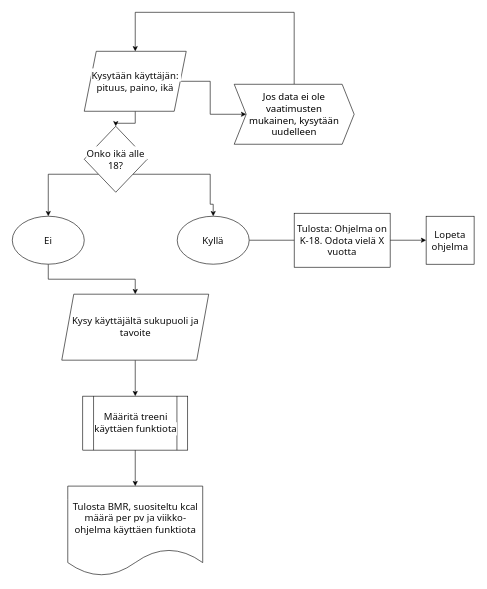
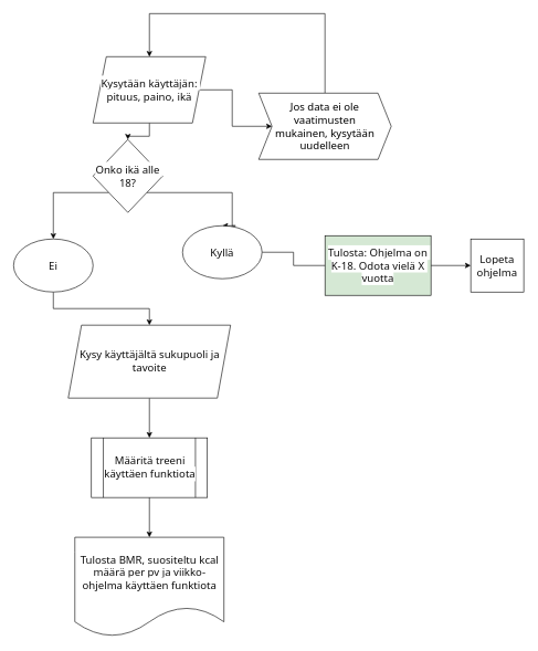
  <mxCell id="0" />
  <mxCell id="1" parent="0" />
  <mxCell id="2" value="" style="edgeStyle=orthogonalEdgeStyle;rounded=0;orthogonalLoop=1;jettySize=auto;html=1;" edge="1" parent="1" source="4" target="7"><mxGeometry relative="1" as="geometry" /></mxCell>
  <mxCell id="3" value="" style="edgeStyle=orthogonalEdgeStyle;rounded=0;orthogonalLoop=1;jettySize=auto;html=1;entryX=0;entryY=0.5;entryDx=0;entryDy=0;" edge="1" parent="1" source="4" target="21"><mxGeometry relative="1" as="geometry"><mxPoint x="390" y="195" as="targetPoint" /></mxGeometry></mxCell>
  <mxCell id="4" value="&lt;div&gt;&lt;span style=&quot;color: rgb(13, 13, 13); font-family: Söhne, ui-sans-serif, system-ui, -apple-system, &amp;quot;Segoe UI&amp;quot;, Roboto, Ubuntu, Cantarell, &amp;quot;Noto Sans&amp;quot;, sans-serif, &amp;quot;Helvetica Neue&amp;quot;, Arial, &amp;quot;Apple Color Emoji&amp;quot;, &amp;quot;Segoe UI Emoji&amp;quot;, &amp;quot;Segoe UI Symbol&amp;quot;, &amp;quot;Noto Color Emoji&amp;quot;; font-size: 16px; text-align: left; white-space-collapse: preserve; background-color: rgb(255, 255, 255);&quot;&gt;Kysytään k&lt;/span&gt;&lt;span style=&quot;background-color: rgb(255, 255, 255); color: rgb(13, 13, 13); font-family: Söhne, ui-sans-serif, system-ui, -apple-system, &amp;quot;Segoe UI&amp;quot;, Roboto, Ubuntu, Cantarell, &amp;quot;Noto Sans&amp;quot;, sans-serif, &amp;quot;Helvetica Neue&amp;quot;, Arial, &amp;quot;Apple Color Emoji&amp;quot;, &amp;quot;Segoe UI Emoji&amp;quot;, &amp;quot;Segoe UI Symbol&amp;quot;, &amp;quot;Noto Color Emoji&amp;quot;; font-size: 16px; text-align: left; white-space-collapse: preserve;&quot;&gt;äyttäjän: pituus, paino, ikä&lt;/span&gt;&lt;/div&gt;" style="shape=parallelogram;perimeter=parallelogramPerimeter;whiteSpace=wrap;html=1;fixedSize=1;" vertex="1" parent="1"><mxGeometry x="140" y="85" width="170" height="100" as="geometry" /></mxCell>
  <mxCell id="5" value="" style="edgeStyle=orthogonalEdgeStyle;rounded=0;orthogonalLoop=1;jettySize=auto;html=1;entryX=0.5;entryY=0;entryDx=0;entryDy=0;" edge="1" parent="1" source="7" target="13"><mxGeometry relative="1" as="geometry"><mxPoint x="22.5" y="290" as="targetPoint" /><Array as="points"><mxPoint x="80" y="290" /></Array></mxGeometry></mxCell>
  <mxCell id="6" value="" style="edgeStyle=orthogonalEdgeStyle;rounded=0;orthogonalLoop=1;jettySize=auto;html=1;entryX=0.5;entryY=0;entryDx=0;entryDy=0;" edge="1" parent="1" source="7" target="11"><mxGeometry relative="1" as="geometry"><mxPoint x="375" y="290" as="targetPoint" /><Array as="points"><mxPoint x="350" y="290" /><mxPoint x="350" y="340" /><mxPoint x="355" y="340" /></Array></mxGeometry></mxCell>
  <mxCell id="7" value="&lt;span style=&quot;color: rgb(13, 13, 13); font-family: Söhne, ui-sans-serif, system-ui, -apple-system, &amp;quot;Segoe UI&amp;quot;, Roboto, Ubuntu, Cantarell, &amp;quot;Noto Sans&amp;quot;, sans-serif, &amp;quot;Helvetica Neue&amp;quot;, Arial, &amp;quot;Apple Color Emoji&amp;quot;, &amp;quot;Segoe UI Emoji&amp;quot;, &amp;quot;Segoe UI Symbol&amp;quot;, &amp;quot;Noto Color Emoji&amp;quot;; font-size: 16px; text-align: left; white-space-collapse: preserve; background-color: rgb(255, 255, 255);&quot;&gt;Onko ikä alle 18?&lt;/span&gt;" style="rhombus;whiteSpace=wrap;html=1;" vertex="1" parent="1"><mxGeometry x="140" y="210" width="105" height="110" as="geometry" /></mxCell>
  <mxCell id="8" value="" style="edgeStyle=orthogonalEdgeStyle;rounded=0;orthogonalLoop=1;jettySize=auto;html=1;" edge="1" parent="1" source="9" target="19"><mxGeometry relative="1" as="geometry" /></mxCell>
- <mxCell id="9" value="&lt;span style=&quot;color: rgb(13, 13, 13); font-family: Söhne, ui-sans-serif, system-ui, -apple-system, &amp;quot;Segoe UI&amp;quot;, Roboto, Ubuntu, Cantarell, &amp;quot;Noto Sans&amp;quot;, sans-serif, &amp;quot;Helvetica Neue&amp;quot;, Arial, &amp;quot;Apple Color Emoji&amp;quot;, &amp;quot;Segoe UI Emoji&amp;quot;, &amp;quot;Segoe UI Symbol&amp;quot;, &amp;quot;Noto Color Emoji&amp;quot;; font-size: 16px; text-align: left; white-space-collapse: preserve; background-color: rgb(255, 255, 255);&quot;&gt;Tulosta: Ohjelma on K-18. Odota vielä X vuotta&lt;/span&gt;" style="rounded=0;whiteSpace=wrap;html=1;" vertex="1" parent="1"><mxGeometry x="490" y="355" width="160" height="90" as="geometry" /></mxCell>
+ <mxCell id="9" value="&lt;span style=&quot;color: rgb(13, 13, 13); font-family: Söhne, ui-sans-serif, system-ui, -apple-system, &amp;quot;Segoe UI&amp;quot;, Roboto, Ubuntu, Cantarell, &amp;quot;Noto Sans&amp;quot;, sans-serif, &amp;quot;Helvetica Neue&amp;quot;, Arial, &amp;quot;Apple Color Emoji&amp;quot;, &amp;quot;Segoe UI Emoji&amp;quot;, &amp;quot;Segoe UI Symbol&amp;quot;, &amp;quot;Noto Color Emoji&amp;quot;; font-size: 16px; text-align: left; white-space-collapse: preserve; background-color: rgb(255, 255, 255);&quot;&gt;Tulosta: Ohjelma on K-18. Odota vielä X vuotta&lt;/span&gt;" style="rounded=0;whiteSpace=wrap;html=1;fillColor=#d5e8d4;" vertex="1" parent="1"><mxGeometry x="490" y="355" width="160" height="90" as="geometry" /></mxCell>
  <mxCell id="10" value="" style="edgeStyle=orthogonalEdgeStyle;rounded=0;orthogonalLoop=1;jettySize=auto;html=1;endArrow=none;" edge="1" parent="1" source="11" target="9"><mxGeometry relative="1" as="geometry" /></mxCell>
- <mxCell id="11" value="&lt;span style=&quot;color: rgb(13, 13, 13); font-family: Söhne, ui-sans-serif, system-ui, -apple-system, &amp;quot;Segoe UI&amp;quot;, Roboto, Ubuntu, Cantarell, &amp;quot;Noto Sans&amp;quot;, sans-serif, &amp;quot;Helvetica Neue&amp;quot;, Arial, &amp;quot;Apple Color Emoji&amp;quot;, &amp;quot;Segoe UI Emoji&amp;quot;, &amp;quot;Segoe UI Symbol&amp;quot;, &amp;quot;Noto Color Emoji&amp;quot;; font-size: 16px; text-align: left; white-space-collapse: preserve; background-color: rgb(255, 255, 255);&quot;&gt;Kyllä&lt;/span&gt;" style="ellipse;whiteSpace=wrap;html=1;" vertex="1" parent="1"><mxGeometry x="295" y="360" width="120" height="80" as="geometry" /></mxCell>
+ <mxCell id="11" value="&lt;span style=&quot;color: rgb(13, 13, 13); font-family: Söhne, ui-sans-serif, system-ui, -apple-system, &amp;quot;Segoe UI&amp;quot;, Roboto, Ubuntu, Cantarell, &amp;quot;Noto Sans&amp;quot;, sans-serif, &amp;quot;Helvetica Neue&amp;quot;, Arial, &amp;quot;Apple Color Emoji&amp;quot;, &amp;quot;Segoe UI Emoji&amp;quot;, &amp;quot;Segoe UI Symbol&amp;quot;, &amp;quot;Noto Color Emoji&amp;quot;; font-size: 16px; text-align: left; white-space-collapse: preserve; background-color: rgb(255, 255, 255);&quot;&gt;Kyllä&lt;/span&gt;" style="ellipse;whiteSpace=wrap;html=1;" vertex="1" parent="1"><mxGeometry x="275" y="340" width="120" height="80" as="geometry" /></mxCell>
  <mxCell id="12" value="" style="edgeStyle=orthogonalEdgeStyle;rounded=0;orthogonalLoop=1;jettySize=auto;html=1;" edge="1" parent="1" source="13" target="15"><mxGeometry relative="1" as="geometry" /></mxCell>
  <mxCell id="13" value="&lt;span style=&quot;color: rgb(13, 13, 13); font-family: Söhne, ui-sans-serif, system-ui, -apple-system, &amp;quot;Segoe UI&amp;quot;, Roboto, Ubuntu, Cantarell, &amp;quot;Noto Sans&amp;quot;, sans-serif, &amp;quot;Helvetica Neue&amp;quot;, Arial, &amp;quot;Apple Color Emoji&amp;quot;, &amp;quot;Segoe UI Emoji&amp;quot;, &amp;quot;Segoe UI Symbol&amp;quot;, &amp;quot;Noto Color Emoji&amp;quot;; font-size: 16px; text-align: left; white-space-collapse: preserve; background-color: rgb(255, 255, 255);&quot;&gt;Ei&lt;/span&gt;" style="ellipse;whiteSpace=wrap;html=1;" vertex="1" parent="1"><mxGeometry x="20" y="360" width="120" height="80" as="geometry" /></mxCell>
  <mxCell id="14" value="" style="edgeStyle=orthogonalEdgeStyle;rounded=0;orthogonalLoop=1;jettySize=auto;html=1;" edge="1" parent="1" source="15" target="17"><mxGeometry relative="1" as="geometry" /></mxCell>
  <mxCell id="15" value="&lt;span style=&quot;color: rgb(13, 13, 13); font-family: Söhne, ui-sans-serif, system-ui, -apple-system, &amp;quot;Segoe UI&amp;quot;, Roboto, Ubuntu, Cantarell, &amp;quot;Noto Sans&amp;quot;, sans-serif, &amp;quot;Helvetica Neue&amp;quot;, Arial, &amp;quot;Apple Color Emoji&amp;quot;, &amp;quot;Segoe UI Emoji&amp;quot;, &amp;quot;Segoe UI Symbol&amp;quot;, &amp;quot;Noto Color Emoji&amp;quot;; font-size: 16px; text-align: left; white-space-collapse: preserve; background-color: rgb(255, 255, 255);&quot;&gt;Kysy käyttäjältä sukupuoli ja tavoite&lt;/span&gt;" style="shape=parallelogram;perimeter=parallelogramPerimeter;whiteSpace=wrap;html=1;fixedSize=1;" vertex="1" parent="1"><mxGeometry x="102.5" y="490" width="245" height="110" as="geometry" /></mxCell>
  <mxCell id="16" value="" style="edgeStyle=orthogonalEdgeStyle;rounded=0;orthogonalLoop=1;jettySize=auto;html=1;" edge="1" parent="1" source="17" target="18"><mxGeometry relative="1" as="geometry" /></mxCell>
  <mxCell id="17" value="&lt;span style=&quot;color: rgb(13, 13, 13); font-family: Söhne, ui-sans-serif, system-ui, -apple-system, &amp;quot;Segoe UI&amp;quot;, Roboto, Ubuntu, Cantarell, &amp;quot;Noto Sans&amp;quot;, sans-serif, &amp;quot;Helvetica Neue&amp;quot;, Arial, &amp;quot;Apple Color Emoji&amp;quot;, &amp;quot;Segoe UI Emoji&amp;quot;, &amp;quot;Segoe UI Symbol&amp;quot;, &amp;quot;Noto Color Emoji&amp;quot;; font-size: 16px; text-align: left; white-space-collapse: preserve; background-color: rgb(255, 255, 255);&quot;&gt;Määritä treeni käyttäen funktiota&lt;/span&gt;" style="shape=process;whiteSpace=wrap;html=1;backgroundOutline=1;" vertex="1" parent="1"><mxGeometry x="137.5" y="660" width="175" height="90" as="geometry" /></mxCell>
  <mxCell id="18" value="&lt;span style=&quot;color: rgb(13, 13, 13); font-family: Söhne, ui-sans-serif, system-ui, -apple-system, &amp;quot;Segoe UI&amp;quot;, Roboto, Ubuntu, Cantarell, &amp;quot;Noto Sans&amp;quot;, sans-serif, &amp;quot;Helvetica Neue&amp;quot;, Arial, &amp;quot;Apple Color Emoji&amp;quot;, &amp;quot;Segoe UI Emoji&amp;quot;, &amp;quot;Segoe UI Symbol&amp;quot;, &amp;quot;Noto Color Emoji&amp;quot;; font-size: 16px; text-align: left; white-space-collapse: preserve; background-color: rgb(255, 255, 255);&quot;&gt;Tulosta BMR, suositeltu kcal määrä per pv ja viikko-ohjelma käyttäen funktiota&lt;/span&gt;" style="shape=document;whiteSpace=wrap;html=1;boundedLbl=1;" vertex="1" parent="1"><mxGeometry x="112.5" y="810" width="225" height="150" as="geometry" /></mxCell>
  <mxCell id="19" value="&lt;span style=&quot;color: rgb(13, 13, 13); font-family: Söhne, ui-sans-serif, system-ui, -apple-system, &amp;quot;Segoe UI&amp;quot;, Roboto, Ubuntu, Cantarell, &amp;quot;Noto Sans&amp;quot;, sans-serif, &amp;quot;Helvetica Neue&amp;quot;, Arial, &amp;quot;Apple Color Emoji&amp;quot;, &amp;quot;Segoe UI Emoji&amp;quot;, &amp;quot;Segoe UI Symbol&amp;quot;, &amp;quot;Noto Color Emoji&amp;quot;; font-size: 16px; text-align: left; white-space-collapse: preserve; background-color: rgb(255, 255, 255);&quot;&gt;Lopeta ohjelma&lt;/span&gt;" style="whiteSpace=wrap;html=1;aspect=fixed;" vertex="1" parent="1"><mxGeometry x="710" y="360" width="80" height="80" as="geometry" /></mxCell>
  <mxCell id="20" value="" style="edgeStyle=orthogonalEdgeStyle;rounded=0;orthogonalLoop=1;jettySize=auto;html=1;entryX=0.5;entryY=0;entryDx=0;entryDy=0;exitX=0.5;exitY=0;exitDx=0;exitDy=0;" edge="1" parent="1" source="21" target="4"><mxGeometry relative="1" as="geometry"><mxPoint x="480" y="140" as="sourcePoint" /><mxPoint x="480" y="35" as="targetPoint" /><Array as="points"><mxPoint x="490" y="20" /><mxPoint x="225" y="20" /></Array></mxGeometry></mxCell>
  <mxCell id="21" value="&lt;font style=&quot;font-size: 16px;&quot; face=&quot;Söhne, ui-sans-serif, system-ui, -apple-system, &amp;quot;Segoe UI&amp;quot;, Roboto, Ubuntu, Cantarell, &amp;quot;Noto Sans&amp;quot;, sans-serif, &amp;quot;Helvetica Neue&amp;quot;, Arial, &amp;quot;Apple Color Emoji&amp;quot;, &amp;quot;Segoe UI Emoji&amp;quot;, &amp;quot;Segoe UI Symbol&amp;quot;, &amp;quot;Noto Color Emoji&quot;&gt;Jos data ei ole &lt;br&gt;vaatimusten &lt;br&gt;mukainen, kysytään uudelleen&lt;/font&gt;" style="shape=step;perimeter=stepPerimeter;whiteSpace=wrap;html=1;fixedSize=1;" vertex="1" parent="1"><mxGeometry x="390" y="140" width="200" height="100" as="geometry" /></mxCell>
